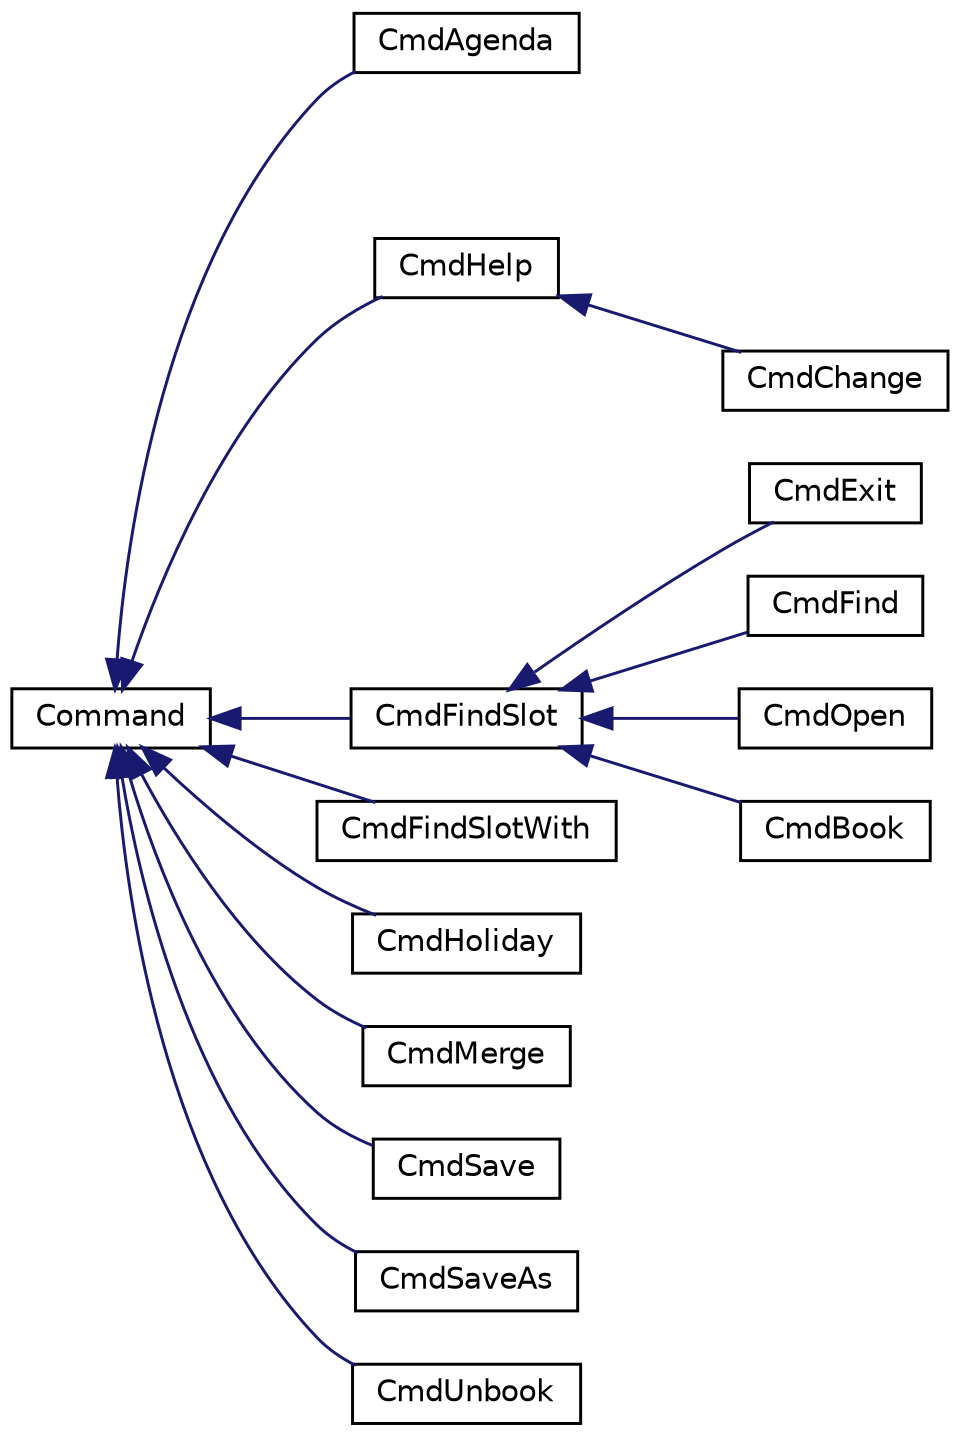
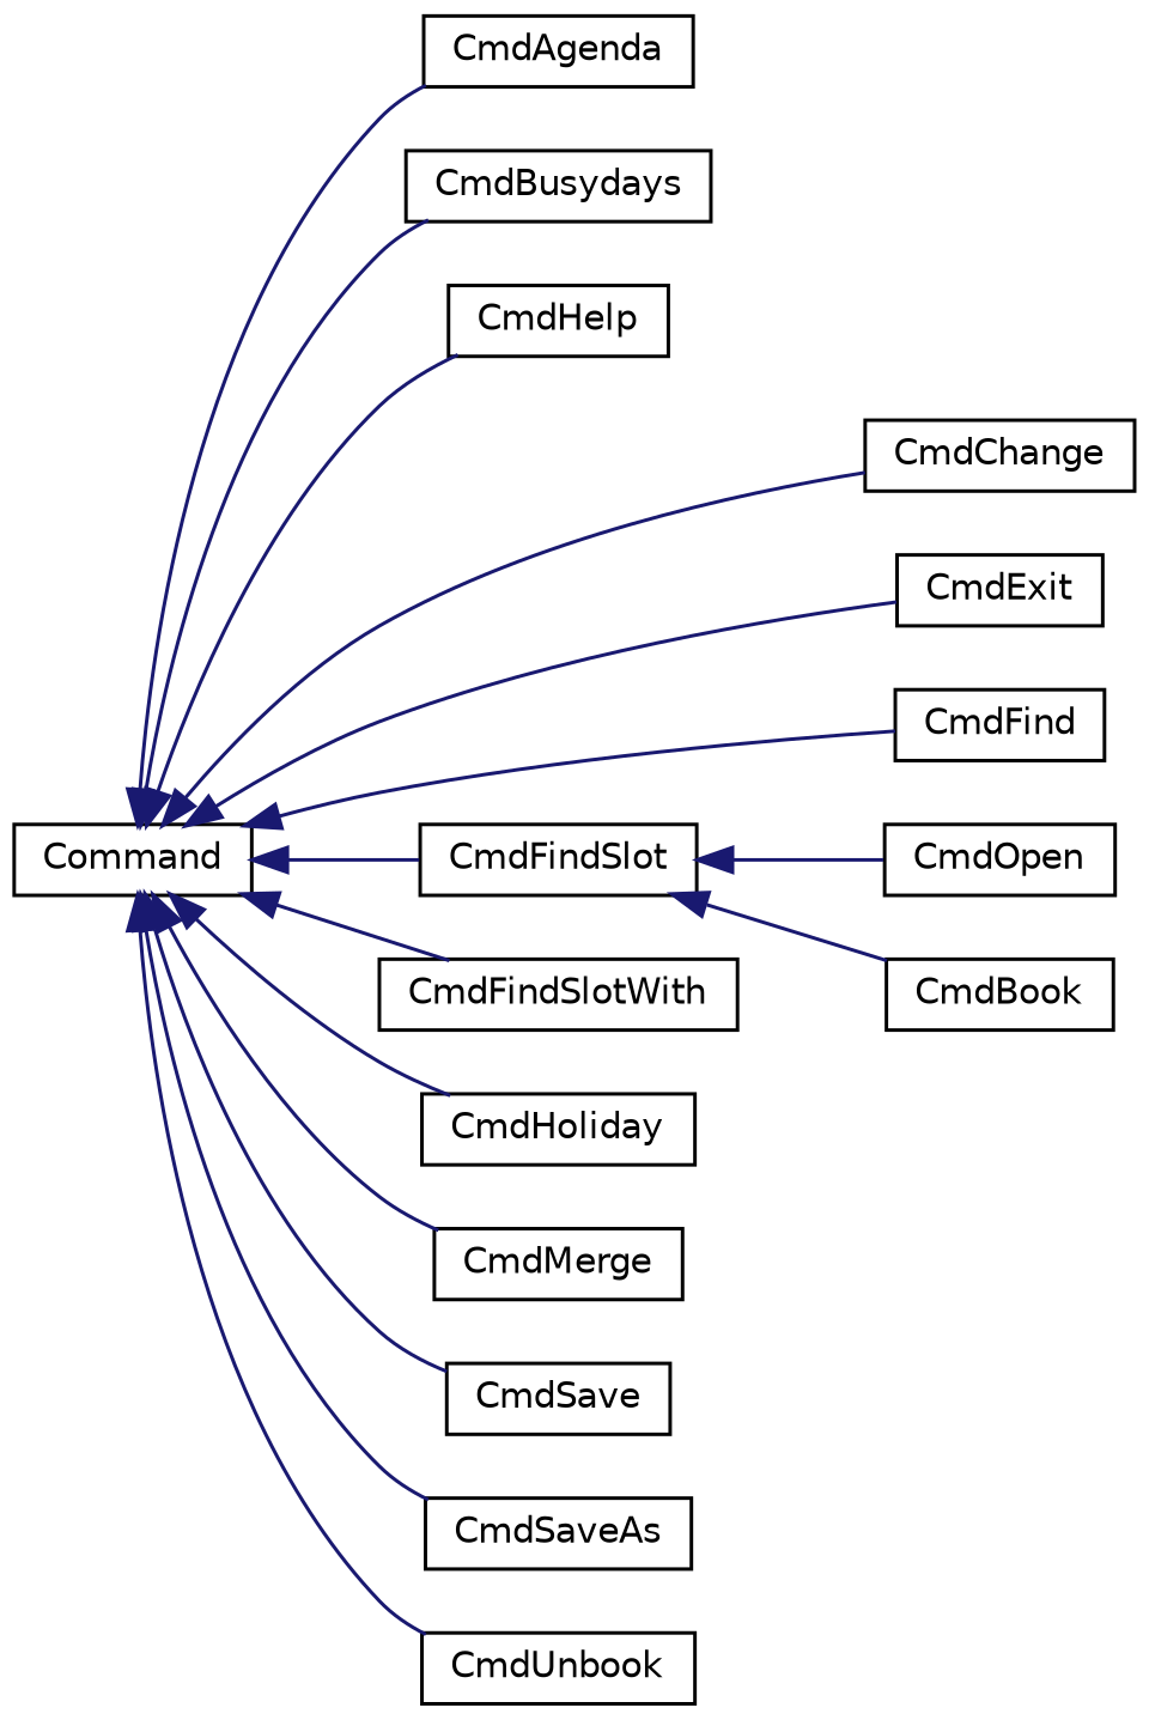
  digraph {
    rankdir=LR
    node [color=black fillcolor=white fontname=Helvetica fontsize=10 shape=record style=filled]
    edge [color=midnightblue dir=back fontname=Helvetica fontsize=10 labelfontname=Helvetica labelfontsize=10 style=solid]
    n1 [height=0.2 label=Command width=0.4]
    n2 [height=0.2 label=CmdAgenda width=0.4]
+   n3 [height=0.2 label=CmdBusydays width=0.4]
    n4 [height=0.2 label=CmdChange width=0.4]
    n5 [height=0.2 label=CmdExit width=0.4]
    n6 [height=0.2 label=CmdFind width=0.4]
    n7 [height=0.2 label=CmdFindSlot width=0.4]
    n8 [height=0.2 label=CmdFindSlotWith width=0.4]
    n9 [height=0.2 label=CmdHelp width=0.4]
    n10 [height=0.2 label=CmdHoliday width=0.4]
    n11 [height=0.2 label=CmdMerge width=0.4]
    n12 [height=0.2 label=CmdSave width=0.4]
    n13 [height=0.2 label=CmdSaveAs width=0.4]
    n14 [height=0.2 label=CmdUnbook width=0.4]
    n15 [height=0.2 label=CmdBook width=0.4]
    n16 [height=0.2 label=CmdOpen width=0.4]
    n1 -> n2
-   n9 -> n4
-   n7 -> n5
-   n7 -> n6
+   n1 -> n3
+   n1 -> n4
+   n1 -> n5
+   n1 -> n6
    n1 -> n7
    n1 -> n8
    n1 -> n9
    n1 -> n10
    n1 -> n11
    n1 -> n12
    n1 -> n13
    n1 -> n14
    n7 -> n15
    n7 -> n16
  }
